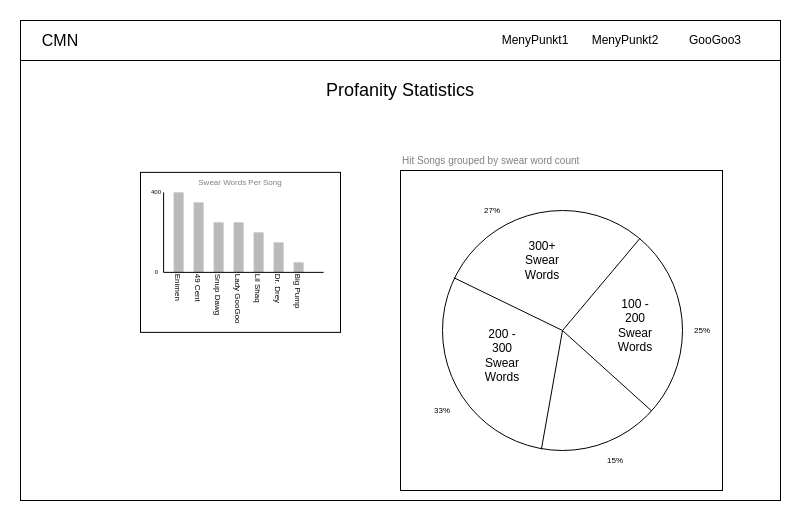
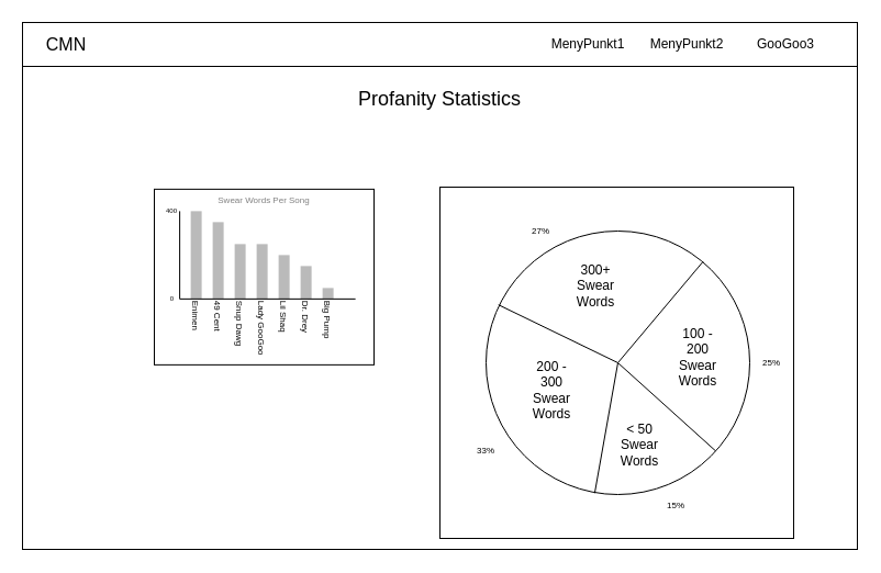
  <mxCell id="0" />
  <mxCell id="1" parent="0" />
  <mxCell id="2" value="" style="rounded=0;whiteSpace=wrap;html=1;" parent="1" vertex="1"><mxGeometry x="20" y="20" width="760" height="480" as="geometry" /></mxCell>
  <mxCell id="3" value="" style="rounded=0;whiteSpace=wrap;html=1;" parent="1" vertex="1"><mxGeometry x="20" y="20" width="760" height="40" as="geometry" /></mxCell>
  <mxCell id="4" value="CMN" style="text;html=1;strokeColor=none;fillColor=none;align=center;verticalAlign=middle;whiteSpace=wrap;rounded=0;fontSize=16;" parent="1" vertex="1"><mxGeometry x="40" y="30" width="40" height="20" as="geometry" /></mxCell>
  <mxCell id="5" value="MenyPunkt1" style="text;html=1;strokeColor=none;fillColor=none;align=center;verticalAlign=middle;whiteSpace=wrap;rounded=0;" parent="1" vertex="1"><mxGeometry x="490" y="30" width="90" height="20" as="geometry" /></mxCell>
  <mxCell id="6" value="MenyPunkt2" style="text;html=1;strokeColor=none;fillColor=none;align=center;verticalAlign=middle;whiteSpace=wrap;rounded=0;" parent="1" vertex="1"><mxGeometry x="580" y="30" width="90" height="20" as="geometry" /></mxCell>
  <mxCell id="7" value="GooGoo3" style="text;html=1;strokeColor=none;fillColor=none;align=center;verticalAlign=middle;whiteSpace=wrap;rounded=0;" parent="1" vertex="1"><mxGeometry x="670" y="30" width="90" height="20" as="geometry" /></mxCell>
  <mxCell id="8" value="Profanity Statistics" style="text;html=1;strokeColor=none;fillColor=none;align=center;verticalAlign=middle;whiteSpace=wrap;rounded=0;fontSize=18;fontColor=#000000;" parent="1" vertex="1"><mxGeometry x="250" y="80" width="300" height="20" as="geometry" /></mxCell>
  <mxCell id="9" value="" style="rounded=0;whiteSpace=wrap;html=1;align=left;" vertex="1" parent="1"><mxGeometry x="140" y="171.87" width="200" height="160" as="geometry" /></mxCell>
  <mxCell id="10" value="" style="group" vertex="1" connectable="0" parent="1"><mxGeometry x="60" y="181.87" width="313.12" height="166.255" as="geometry" /></mxCell>
  <mxCell id="11" value="" style="rounded=0;whiteSpace=wrap;html=1;align=left;fillColor=#BABABA;strokeColor=none;" vertex="1" parent="10"><mxGeometry x="113.12" y="10" width="10" height="80" as="geometry" /></mxCell>
  <mxCell id="12" value="" style="rounded=0;whiteSpace=wrap;html=1;align=left;fillColor=#BABABA;strokeColor=none;" vertex="1" parent="10"><mxGeometry x="133.12" y="20" width="10" height="70" as="geometry" /></mxCell>
  <mxCell id="13" value="" style="rounded=0;whiteSpace=wrap;html=1;align=left;fillColor=#BABABA;strokeColor=none;" vertex="1" parent="10"><mxGeometry x="153.12" y="40" width="10" height="50" as="geometry" /></mxCell>
  <mxCell id="14" value="" style="rounded=0;whiteSpace=wrap;html=1;align=left;fillColor=#BABABA;strokeColor=none;" vertex="1" parent="10"><mxGeometry x="173.12" y="40" width="10" height="50" as="geometry" /></mxCell>
  <mxCell id="15" value="" style="rounded=0;whiteSpace=wrap;html=1;align=left;fillColor=#BABABA;strokeColor=none;" vertex="1" parent="10"><mxGeometry x="193.12" y="50" width="10" height="40" as="geometry" /></mxCell>
  <mxCell id="16" value="" style="rounded=0;whiteSpace=wrap;html=1;align=left;fillColor=#BABABA;strokeColor=none;" vertex="1" parent="10"><mxGeometry x="213.12" y="60" width="10" height="30" as="geometry" /></mxCell>
  <mxCell id="17" value="" style="rounded=0;whiteSpace=wrap;html=1;align=left;fillColor=#BABABA;strokeColor=none;" vertex="1" parent="10"><mxGeometry x="233.12" y="80" width="10" height="10" as="geometry" /></mxCell>
  <mxCell id="18" value="" style="endArrow=none;html=1;" edge="1" parent="10"><mxGeometry width="50" height="50" relative="1" as="geometry"><mxPoint x="103.12" y="90" as="sourcePoint" /><mxPoint x="263.12" y="90" as="targetPoint" /></mxGeometry></mxCell>
  <mxCell id="19" value="" style="endArrow=none;html=1;" edge="1" parent="10"><mxGeometry width="50" height="50" relative="1" as="geometry"><mxPoint x="103.12" y="90" as="sourcePoint" /><mxPoint x="103.12" y="10" as="targetPoint" /></mxGeometry></mxCell>
  <mxCell id="20" value="Enimen" style="text;html=1;strokeColor=none;fillColor=none;align=left;verticalAlign=middle;whiteSpace=wrap;rounded=0;fontSize=8;rotation=90;" vertex="1" parent="10"><mxGeometry x="80" y="123.13" width="76.25" height="10" as="geometry" /></mxCell>
  <mxCell id="21" value="49 Cent" style="text;html=1;strokeColor=none;fillColor=none;align=left;verticalAlign=middle;whiteSpace=wrap;rounded=0;fontSize=8;rotation=90;" vertex="1" parent="10"><mxGeometry x="100" y="123.13" width="76.25" height="10" as="geometry" /></mxCell>
  <mxCell id="22" value="Snup Dawg" style="text;html=1;strokeColor=none;fillColor=none;align=left;verticalAlign=middle;whiteSpace=wrap;rounded=0;fontSize=8;rotation=90;" vertex="1" parent="10"><mxGeometry x="120" y="123.13" width="76.25" height="10" as="geometry" /></mxCell>
  <mxCell id="23" value="Lady GooGoo" style="text;html=1;strokeColor=none;fillColor=none;align=left;verticalAlign=middle;whiteSpace=wrap;rounded=0;fontSize=8;rotation=90;" vertex="1" parent="10"><mxGeometry x="140" y="123.13" width="76.25" height="10" as="geometry" /></mxCell>
  <mxCell id="24" value="Lil Shaq" style="text;html=1;strokeColor=none;fillColor=none;align=left;verticalAlign=middle;whiteSpace=wrap;rounded=0;fontSize=8;rotation=90;" vertex="1" parent="10"><mxGeometry x="176.57" y="106.57" width="43.12" height="10" as="geometry" /></mxCell>
  <mxCell id="25" value="Dr. Drey" style="text;html=1;strokeColor=none;fillColor=none;align=left;verticalAlign=middle;whiteSpace=wrap;rounded=0;fontSize=8;rotation=90;" vertex="1" parent="10"><mxGeometry x="196.87" y="106.25" width="42.5" height="10" as="geometry" /></mxCell>
  <mxCell id="26" value="Big Pump" style="text;html=1;strokeColor=none;fillColor=none;align=left;verticalAlign=middle;whiteSpace=wrap;rounded=0;fontSize=8;rotation=90;" vertex="1" parent="10"><mxGeometry x="216.87" y="106.25" width="42.5" height="10" as="geometry" /></mxCell>
  <mxCell id="27" value="400" style="text;html=1;strokeColor=none;fillColor=none;align=right;verticalAlign=middle;whiteSpace=wrap;rounded=0;fontSize=6;" vertex="1" parent="10"><mxGeometry x="3.12" width="100" height="20" as="geometry" /></mxCell>
  <mxCell id="28" value="0" style="text;html=1;strokeColor=none;fillColor=none;align=right;verticalAlign=middle;whiteSpace=wrap;rounded=0;fontSize=6;" vertex="1" parent="10"><mxGeometry y="80" width="100" height="20" as="geometry" /></mxCell>
  <mxCell id="29" value="Swear Words Per Song" style="text;html=1;strokeColor=none;fillColor=none;align=center;verticalAlign=middle;whiteSpace=wrap;rounded=0;fontSize=8;fontColor=#808080;" vertex="1" parent="1"><mxGeometry x="140" y="171.87" width="200" height="20" as="geometry" /></mxCell>
  <mxCell id="30" value="" style="group" vertex="1" connectable="0" parent="1"><mxGeometry x="400" y="170" width="322" height="320" as="geometry" /></mxCell>
  <mxCell id="31" value="" style="rounded=0;whiteSpace=wrap;html=1;fontSize=12;fillColor=#FFFFFF;align=center;" vertex="1" parent="30"><mxGeometry width="322" height="320" as="geometry" /></mxCell>
  <mxCell id="32" value="" style="group" vertex="1" connectable="0" parent="30"><mxGeometry x="22" y="30" width="300" height="270" as="geometry" /></mxCell>
  <mxCell id="33" value="" style="ellipse;whiteSpace=wrap;html=1;aspect=fixed;fontSize=8;fillColor=#FFFFFF;align=center;" vertex="1" parent="32"><mxGeometry x="20" y="10" width="240" height="240" as="geometry" /></mxCell>
  <mxCell id="34" value="" style="endArrow=none;html=1;fontSize=8;entryX=0.823;entryY=0.116;entryDx=0;entryDy=0;entryPerimeter=0;exitX=0.5;exitY=0.5;exitDx=0;exitDy=0;exitPerimeter=0;" edge="1" parent="32" source="33" target="33"><mxGeometry width="50" height="50" relative="1" as="geometry"><mxPoint x="130" y="130" as="sourcePoint" /><mxPoint x="170" y="110" as="targetPoint" /></mxGeometry></mxCell>
  <mxCell id="35" value="" style="endArrow=none;html=1;fontSize=8;exitX=0.87;exitY=0.834;exitDx=0;exitDy=0;exitPerimeter=0;" edge="1" parent="32" source="33"><mxGeometry width="50" height="50" relative="1" as="geometry"><mxPoint x="120" y="210" as="sourcePoint" /><mxPoint x="140" y="130" as="targetPoint" /></mxGeometry></mxCell>
  <mxCell id="36" value="" style="endArrow=none;html=1;fontSize=8;exitX=0.412;exitY=0.995;exitDx=0;exitDy=0;exitPerimeter=0;" edge="1" parent="32" source="33"><mxGeometry width="50" height="50" relative="1" as="geometry"><mxPoint x="100" y="200" as="sourcePoint" /><mxPoint x="140" y="130" as="targetPoint" /></mxGeometry></mxCell>
  <mxCell id="37" value="" style="endArrow=none;html=1;fontSize=8;exitX=0.047;exitY=0.28;exitDx=0;exitDy=0;exitPerimeter=0;" edge="1" parent="32" source="33"><mxGeometry width="50" height="50" relative="1" as="geometry"><mxPoint x="60" y="120" as="sourcePoint" /><mxPoint x="140" y="130" as="targetPoint" /></mxGeometry></mxCell>
+ <mxCell id="38" value="&amp;lt; 50 Swear Words" style="text;html=1;strokeColor=none;fillColor=none;align=center;verticalAlign=middle;whiteSpace=wrap;rounded=0;fontSize=12;" vertex="1" parent="32"><mxGeometry x="140" y="180" width="40" height="50" as="geometry" /></mxCell>
  <mxCell id="39" value="200 - 300 Swear Words" style="text;html=1;strokeColor=none;fillColor=none;align=center;verticalAlign=middle;whiteSpace=wrap;rounded=0;fontSize=12;" vertex="1" parent="32"><mxGeometry x="60" y="130" width="40" height="50" as="geometry" /></mxCell>
  <mxCell id="40" value="100 - 200 Swear Words" style="text;html=1;strokeColor=none;fillColor=none;align=center;verticalAlign=middle;whiteSpace=wrap;rounded=0;fontSize=12;" vertex="1" parent="32"><mxGeometry x="193" y="100" width="40" height="50" as="geometry" /></mxCell>
  <mxCell id="41" value="300+ Swear Words" style="text;html=1;strokeColor=none;fillColor=none;align=center;verticalAlign=middle;whiteSpace=wrap;rounded=0;fontSize=12;" vertex="1" parent="32"><mxGeometry x="100" y="35" width="40" height="50" as="geometry" /></mxCell>
  <mxCell id="42" value="27%" style="text;html=1;strokeColor=none;fillColor=none;align=center;verticalAlign=middle;whiteSpace=wrap;rounded=0;fontSize=8;" vertex="1" parent="32"><mxGeometry x="50" width="40" height="20" as="geometry" /></mxCell>
  <mxCell id="43" value="25%" style="text;html=1;strokeColor=none;fillColor=none;align=center;verticalAlign=middle;whiteSpace=wrap;rounded=0;fontSize=8;" vertex="1" parent="32"><mxGeometry x="260" y="120" width="40" height="20" as="geometry" /></mxCell>
  <mxCell id="44" value="15%" style="text;html=1;strokeColor=none;fillColor=none;align=center;verticalAlign=middle;whiteSpace=wrap;rounded=0;fontSize=8;" vertex="1" parent="32"><mxGeometry x="173.12" y="250" width="40" height="20" as="geometry" /></mxCell>
  <mxCell id="45" value="33%" style="text;html=1;strokeColor=none;fillColor=none;align=center;verticalAlign=middle;whiteSpace=wrap;rounded=0;fontSize=8;" vertex="1" parent="32"><mxGeometry y="200" width="40" height="20" as="geometry" /></mxCell>
- <mxCell id="46" value="Hit Songs grouped by swear word count" style="text;html=1;strokeColor=none;fillColor=none;align=left;verticalAlign=middle;whiteSpace=wrap;rounded=0;fontSize=10;fontColor=#808080;" vertex="1" parent="1"><mxGeometry x="400" y="150" width="200" height="20" as="geometry" /></mxCell>
